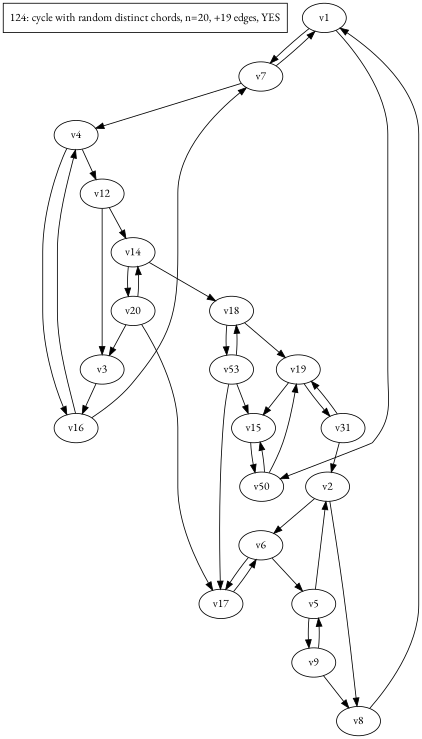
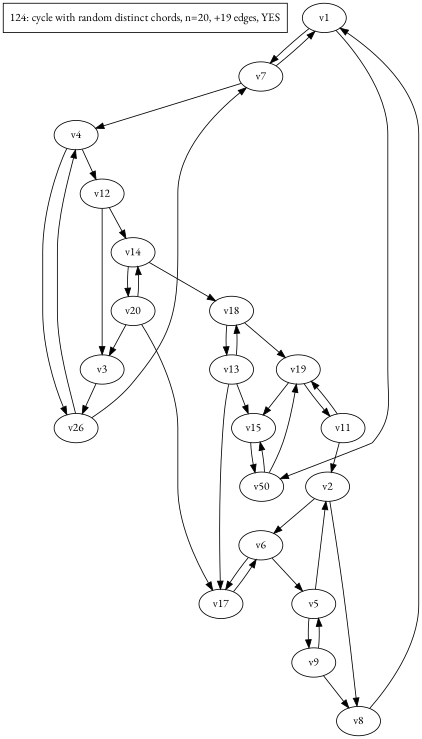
  digraph {
    fontname="EB Garamond"
    node [fontname="EB Garamond"]
    edge [fontname="EB Garamond"]
    n1 [label="124: cycle with random distinct chords, n=20, +19 edges, YES" shape=box]
    v1
    v7
    n4 [label=v50]
    v4
    v15
    v19
    v2
    v6
    v8
    v5
    v17
    v3
-   v16
+   v16 [label=v26]
    v12
    v14
    v9
-   v11 [label=v31]
+   v11
    v18
    v20
-   v13 [label=v53]
+   v13
    v1 -> v7
    v1 -> n4
    v7 -> v1
    v7 -> v4
    n4 -> v15
    n4 -> v19
    v4 -> v16
    v4 -> v12
    v15 -> n4
    v19 -> v15
    v19 -> v11
    v2 -> v6
    v2 -> v8
    v6 -> v5
    v6 -> v17
    v8 -> v1
    v5 -> v2
    v5 -> v9
    v17 -> v6
    v3 -> v16
    v16 -> v7
    v16 -> v4
    v12 -> v3
    v12 -> v14
    v14 -> v18
    v14 -> v20
    v9 -> v8
    v9 -> v5
    v11 -> v19
    v11 -> v2
    v18 -> v19
    v18 -> v13
    v20 -> v17
    v20 -> v3
    v20 -> v14
    v13 -> v15
    v13 -> v17
    v13 -> v18
  }
